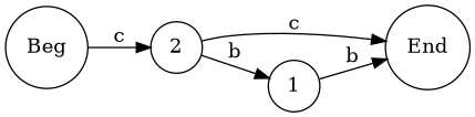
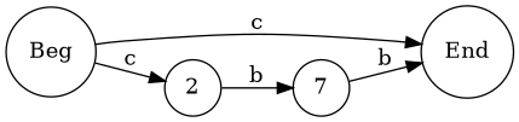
  digraph {
    fontname=Helvetica
    labelloc=t
    rankdir=LR
    node [shape=circle]
    edge [arrowhead=normal arrowtail=dot]
    n1 [label=End]
-   1
+   1 [label=7]
    2
    n4 [label=Beg]
    1 -> n1 [label=b]
-   2 -> n1 [label=c]
+   n4 -> n1 [label=c]
    2 -> 1 [label=b]
    n4 -> 2 [label=c]
  }
